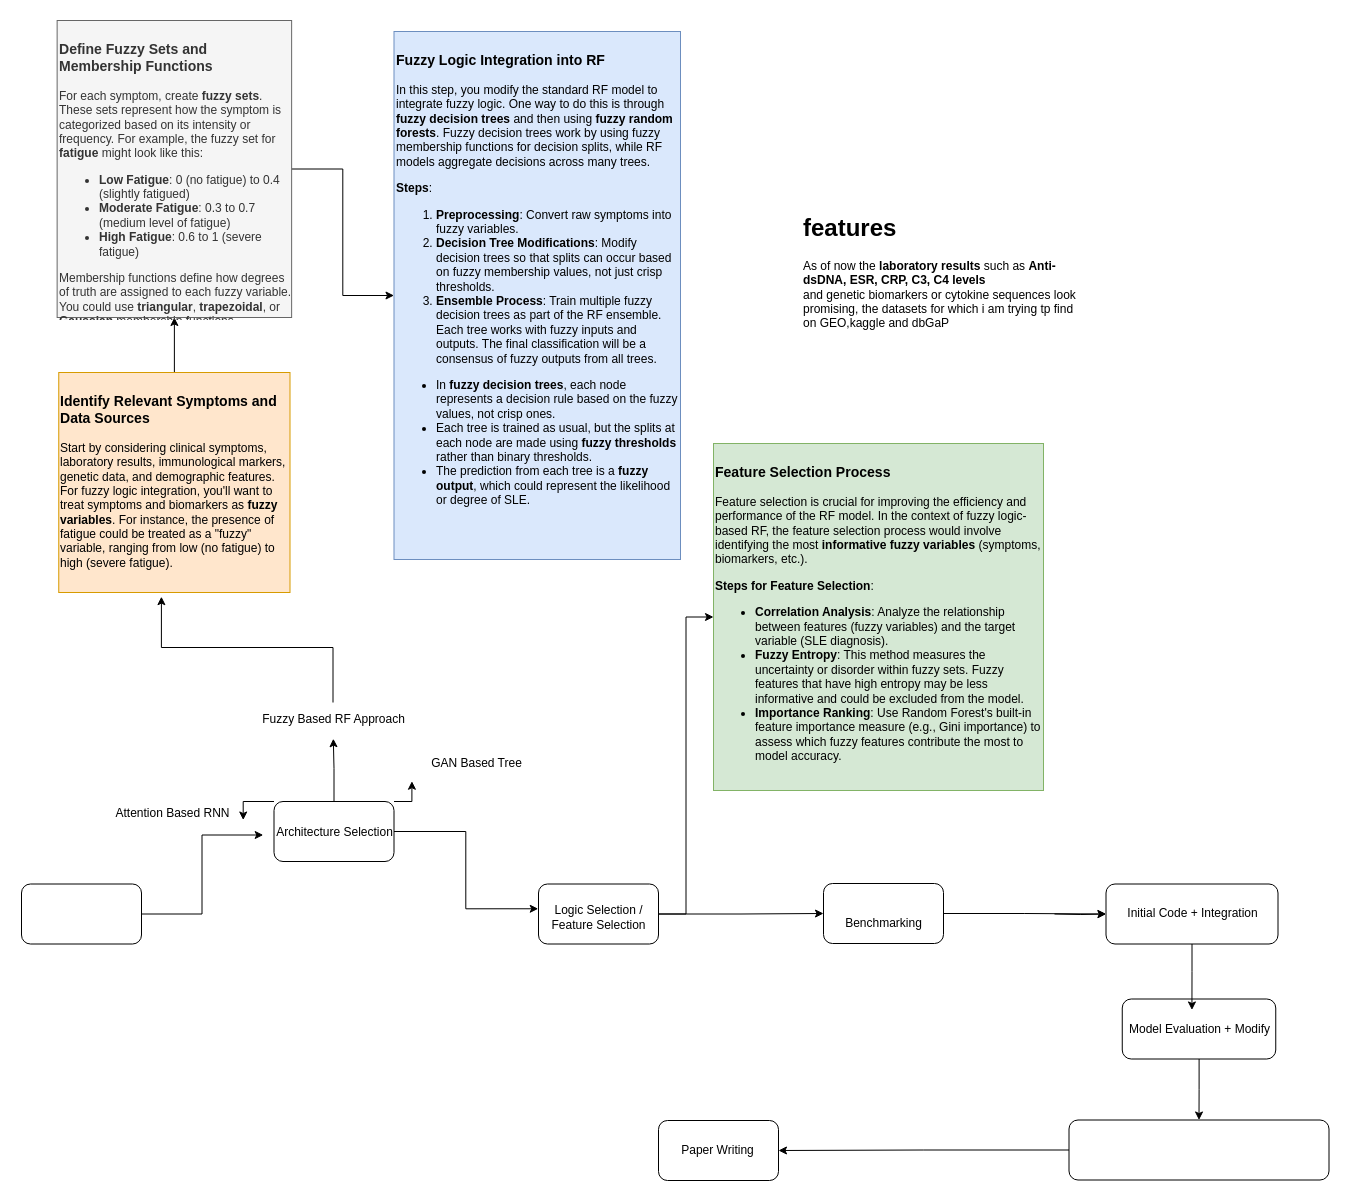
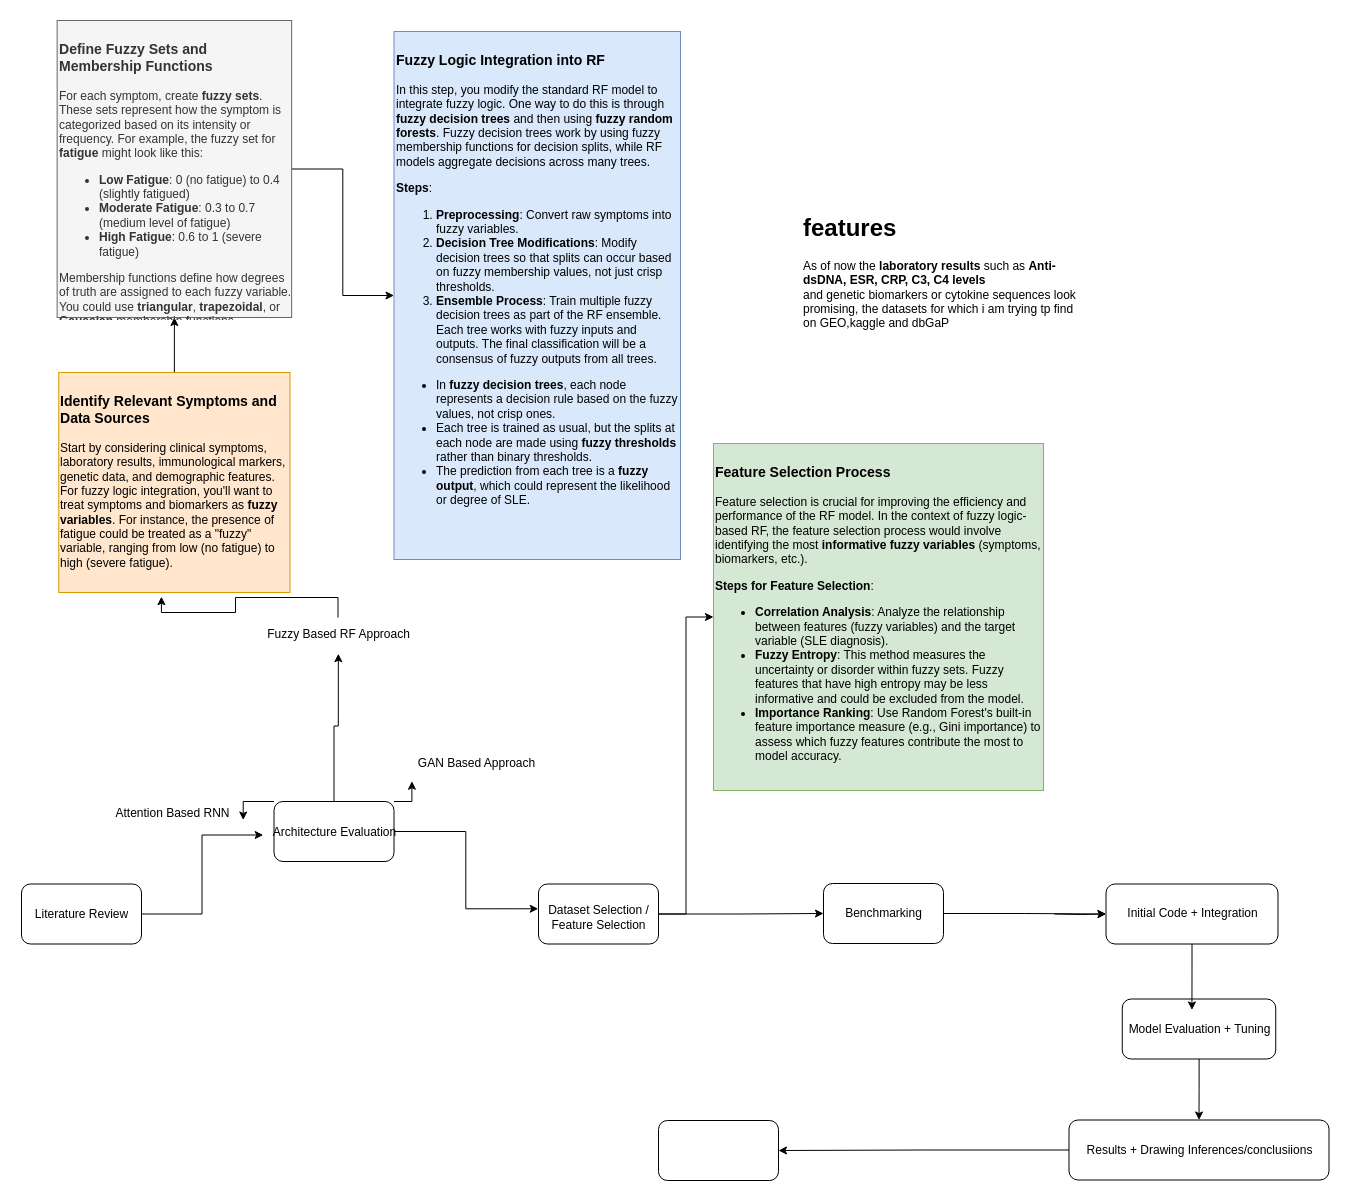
  <mxCell id="0" />
  <mxCell id="1" parent="0" />
- <mxCell id="3" value="&lt;div&gt;Architecture Selection&lt;/div&gt;&lt;div&gt;&lt;br&gt;&lt;/div&gt;" style="text;html=1;align=center;verticalAlign=middle;resizable=0;points=[];autosize=1;strokeColor=none;fillColor=none;" parent="1" vertex="1"><mxGeometry x="262" y="817" width="143" height="44" as="geometry" /></mxCell>
- <mxCell id="4" value="&lt;div&gt;Logic Selection /&lt;/div&gt;&lt;div&gt;Feature Selection&lt;br&gt;&lt;/div&gt;" style="text;html=1;align=center;verticalAlign=middle;resizable=0;points=[];autosize=1;strokeColor=none;fillColor=none;" parent="1" vertex="1"><mxGeometry x="537" y="894.5" width="121" height="44" as="geometry" /></mxCell>
- <mxCell id="5" value="Benchmarking" style="text;html=1;align=center;verticalAlign=middle;resizable=0;points=[];autosize=1;strokeColor=none;fillColor=none;" parent="1" vertex="1"><mxGeometry x="833" y="906" width="99" height="33" as="geometry" /></mxCell>
+ <mxCell id="2" value="&lt;font style=&quot;font-size: 12px;&quot;&gt;Literature Review&lt;/font&gt;" style="text;html=1;align=center;verticalAlign=middle;resizable=0;points=[];autosize=1;strokeColor=none;fillColor=none;" parent="1" vertex="1"><mxGeometry x="20" y="897" width="121" height="33" as="geometry" /></mxCell>
+ <mxCell id="3" value="&lt;div&gt;Architecture Evaluation&lt;/div&gt;&lt;div&gt;&lt;br&gt;&lt;/div&gt;" style="text;html=1;align=center;verticalAlign=middle;resizable=0;points=[];autosize=1;strokeColor=none;fillColor=none;" parent="1" vertex="1"><mxGeometry x="262" y="817" width="143" height="44" as="geometry" /></mxCell>
+ <mxCell id="4" value="&lt;div&gt;Dataset Selection /&lt;/div&gt;&lt;div&gt;Feature Selection&lt;br&gt;&lt;/div&gt;" style="text;html=1;align=center;verticalAlign=middle;resizable=0;points=[];autosize=1;strokeColor=none;fillColor=none;" parent="1" vertex="1"><mxGeometry x="537" y="894.5" width="121" height="44" as="geometry" /></mxCell>
+ <mxCell id="5" value="Benchmarking" style="text;html=1;align=center;verticalAlign=middle;resizable=0;points=[];autosize=1;strokeColor=none;fillColor=none;" parent="1" vertex="1"><mxGeometry x="833" y="896" width="99" height="33" as="geometry" /></mxCell>
  <mxCell id="6" value="Initial Code + Integration" style="text;html=1;align=center;verticalAlign=middle;resizable=0;points=[];autosize=1;strokeColor=none;fillColor=none;" parent="1" vertex="1"><mxGeometry x="1098" y="896.5" width="187" height="33" as="geometry" /></mxCell>
- <mxCell id="7" value="Model Evaluation + Modify" style="text;html=1;align=center;verticalAlign=middle;resizable=0;points=[];autosize=1;strokeColor=none;fillColor=none;" parent="1" vertex="1"><mxGeometry x="1116" y="1012" width="165" height="33" as="geometry" /></mxCell>
- <mxCell id="9" value="Paper Writing" style="text;html=1;align=center;verticalAlign=middle;resizable=0;points=[];autosize=1;strokeColor=none;fillColor=none;" parent="1" vertex="1"><mxGeometry x="667" y="1133.5" width="99" height="33" as="geometry" /></mxCell>
+ <mxCell id="7" value="Model Evaluation + Tuning" style="text;html=1;align=center;verticalAlign=middle;resizable=0;points=[];autosize=1;strokeColor=none;fillColor=none;" parent="1" vertex="1"><mxGeometry x="1116" y="1012" width="165" height="33" as="geometry" /></mxCell>
+ <mxCell id="8" value="Results + Drawing Inferences/conclusiions" style="text;html=1;align=center;verticalAlign=middle;resizable=0;points=[];autosize=1;strokeColor=none;fillColor=none;" parent="1" vertex="1"><mxGeometry x="1072" y="1133" width="253" height="33" as="geometry" /></mxCell>
  <mxCell id="10" value="" style="rounded=1;whiteSpace=wrap;html=1;fillColor=none;" parent="1" vertex="1"><mxGeometry x="21" y="883.5" width="120" height="60" as="geometry" /></mxCell>
  <mxCell id="11" value="" style="rounded=1;whiteSpace=wrap;html=1;fillColor=none;" parent="1" vertex="1"><mxGeometry x="273.5" y="801" width="120" height="60" as="geometry" /></mxCell>
  <mxCell id="12" style="edgeStyle=orthogonalEdgeStyle;rounded=0;orthogonalLoop=1;jettySize=auto;html=1;entryX=0;entryY=0.5;entryDx=0;entryDy=0;" edge="1" parent="1" source="14" target="38"><mxGeometry relative="1" as="geometry" /></mxCell>
  <mxCell id="13" style="edgeStyle=orthogonalEdgeStyle;rounded=0;orthogonalLoop=1;jettySize=auto;html=1;entryX=0;entryY=0.5;entryDx=0;entryDy=0;" edge="1" parent="1" source="14" target="17"><mxGeometry relative="1" as="geometry" /></mxCell>
  <mxCell id="14" value="" style="rounded=1;whiteSpace=wrap;html=1;fillColor=none;" parent="1" vertex="1"><mxGeometry x="538" y="883.5" width="120" height="60" as="geometry" /></mxCell>
  <mxCell id="15" style="edgeStyle=orthogonalEdgeStyle;rounded=0;orthogonalLoop=1;jettySize=auto;html=1;" edge="1" parent="1" target="18"><mxGeometry relative="1" as="geometry"><mxPoint x="1054" y="913.5" as="sourcePoint" /></mxGeometry></mxCell>
  <mxCell id="16" style="edgeStyle=orthogonalEdgeStyle;rounded=0;orthogonalLoop=1;jettySize=auto;html=1;entryX=0;entryY=0.5;entryDx=0;entryDy=0;" edge="1" parent="1" source="17" target="18"><mxGeometry relative="1" as="geometry" /></mxCell>
  <mxCell id="17" value="" style="rounded=1;whiteSpace=wrap;html=1;fillColor=none;" parent="1" vertex="1"><mxGeometry x="823" y="883" width="120" height="60" as="geometry" /></mxCell>
  <mxCell id="18" value="" style="rounded=1;whiteSpace=wrap;html=1;fillColor=none;" parent="1" vertex="1"><mxGeometry x="1105.5" y="883.5" width="172" height="60" as="geometry" /></mxCell>
  <mxCell id="19" style="edgeStyle=orthogonalEdgeStyle;rounded=0;orthogonalLoop=1;jettySize=auto;html=1;entryX=0.5;entryY=0;entryDx=0;entryDy=0;" edge="1" parent="1" source="20" target="22"><mxGeometry relative="1" as="geometry" /></mxCell>
  <mxCell id="20" value="" style="rounded=1;whiteSpace=wrap;html=1;fillColor=none;" parent="1" vertex="1"><mxGeometry x="1121.75" y="998.5" width="153.5" height="60" as="geometry" /></mxCell>
  <mxCell id="21" style="edgeStyle=orthogonalEdgeStyle;rounded=0;orthogonalLoop=1;jettySize=auto;html=1;" edge="1" parent="1" source="22" target="23"><mxGeometry relative="1" as="geometry" /></mxCell>
  <mxCell id="22" value="" style="rounded=1;whiteSpace=wrap;html=1;fillColor=none;" parent="1" vertex="1"><mxGeometry x="1068.5" y="1119.5" width="260" height="60" as="geometry" /></mxCell>
  <mxCell id="23" value="" style="rounded=1;whiteSpace=wrap;html=1;fillColor=none;" parent="1" vertex="1"><mxGeometry x="658" y="1120" width="120" height="60" as="geometry" /></mxCell>
- <mxCell id="24" value="Fuzzy Based RF Approach" style="text;html=1;align=center;verticalAlign=middle;resizable=0;points=[];autosize=1;strokeColor=none;fillColor=none;" parent="1" vertex="1"><mxGeometry x="250" y="702" width="165" height="33" as="geometry" /></mxCell>
+ <mxCell id="24" value="Fuzzy Based RF Approach" style="text;html=1;align=center;verticalAlign=middle;resizable=0;points=[];autosize=1;strokeColor=none;fillColor=none;" parent="1" vertex="1"><mxGeometry x="255" y="617" width="165" height="33" as="geometry" /></mxCell>
  <mxCell id="25" value="Attention Based RNN" style="text;html=1;align=center;verticalAlign=middle;resizable=0;points=[];autosize=1;strokeColor=none;fillColor=none;" parent="1" vertex="1"><mxGeometry x="100" y="796" width="143" height="33" as="geometry" /></mxCell>
- <mxCell id="26" value="GAN Based Tree" style="text;html=1;align=center;verticalAlign=middle;resizable=0;points=[];autosize=1;strokeColor=none;fillColor=none;" parent="1" vertex="1"><mxGeometry x="404" y="746" width="143" height="33" as="geometry" /></mxCell>
+ <mxCell id="26" value="GAN Based Approach" style="text;html=1;align=center;verticalAlign=middle;resizable=0;points=[];autosize=1;strokeColor=none;fillColor=none;" parent="1" vertex="1"><mxGeometry x="404" y="746" width="143" height="33" as="geometry" /></mxCell>
  <mxCell id="27" style="edgeStyle=orthogonalEdgeStyle;rounded=0;orthogonalLoop=1;jettySize=auto;html=1;exitX=0.5;exitY=0;exitDx=0;exitDy=0;entryX=0.5;entryY=1;entryDx=0;entryDy=0;" parent="1" source="28" target="30" edge="1"><mxGeometry relative="1" as="geometry" /></mxCell>
  <mxCell id="28" value="&lt;h3&gt;&lt;strong&gt;Identify Relevant Symptoms and Data Sources&lt;/strong&gt;&lt;/h3&gt;&lt;p&gt;Start by considering clinical symptoms, laboratory results, immunological markers, genetic data, and demographic features. For fuzzy logic integration, you'll want to treat symptoms and biomarkers as &lt;strong&gt;fuzzy variables&lt;/strong&gt;. For instance, the presence of fatigue could be treated as a &quot;fuzzy&quot; variable, ranging from low (no fatigue) to high (severe fatigue).&lt;/p&gt;" style="text;html=1;whiteSpace=wrap;overflow=hidden;rounded=0;fillColor=#ffe6cc;strokeColor=#d79b00;" parent="1" vertex="1"><mxGeometry x="58.25" y="372" width="231.25" height="220" as="geometry" /></mxCell>
  <mxCell id="29" style="edgeStyle=orthogonalEdgeStyle;rounded=0;orthogonalLoop=1;jettySize=auto;html=1;entryX=0;entryY=0.5;entryDx=0;entryDy=0;" parent="1" source="30" target="31" edge="1"><mxGeometry relative="1" as="geometry" /></mxCell>
  <mxCell id="30" value="&lt;h3&gt;&lt;strong&gt;Define Fuzzy Sets and Membership Functions&lt;/strong&gt;&lt;/h3&gt;&lt;p&gt;&lt;/p&gt;&lt;p&gt;For each symptom, create &lt;strong&gt;fuzzy sets&lt;/strong&gt;. These sets represent how the symptom is categorized based on its intensity or frequency. For example, the fuzzy set for &lt;strong&gt;fatigue&lt;/strong&gt; might look like this:&lt;/p&gt;&lt;ul&gt;&lt;li&gt;&lt;strong&gt;Low Fatigue&lt;/strong&gt;: 0 (no fatigue) to 0.4 (slightly fatigued)&lt;/li&gt;&lt;li&gt;&lt;strong&gt;Moderate Fatigue&lt;/strong&gt;: 0.3 to 0.7 (medium level of fatigue)&lt;/li&gt;&lt;li&gt;&lt;strong&gt;High Fatigue&lt;/strong&gt;: 0.6 to 1 (severe fatigue)&lt;/li&gt;&lt;/ul&gt;&lt;p&gt;Membership functions define how degrees of truth are assigned to each fuzzy variable. You could use &lt;strong&gt;triangular&lt;/strong&gt;, &lt;strong&gt;trapezoidal&lt;/strong&gt;, or &lt;strong&gt;Gaussian&lt;/strong&gt; membership functions, depending on the data distribution.&lt;/p&gt;" style="text;html=1;whiteSpace=wrap;overflow=hidden;rounded=0;fillColor=#f5f5f5;fontColor=#333333;strokeColor=#666666;" parent="1" vertex="1"><mxGeometry x="56.63" y="20" width="234.5" height="297" as="geometry" /></mxCell>
  <mxCell id="31" value="&lt;h3&gt; &lt;strong&gt;Fuzzy Logic Integration into RF&lt;/strong&gt;&lt;/h3&gt;&lt;p&gt;In this step, you modify the standard RF model to integrate fuzzy logic. One way to do this is through &lt;strong&gt;fuzzy decision trees&lt;/strong&gt; and then using &lt;strong&gt;fuzzy random forests&lt;/strong&gt;. Fuzzy decision trees work by using fuzzy membership functions for decision splits, while RF models aggregate decisions across many trees.&lt;/p&gt;&lt;p&gt;&lt;strong&gt;Steps&lt;/strong&gt;:&lt;/p&gt;&lt;ol&gt;&lt;li&gt;&lt;strong&gt;Preprocessing&lt;/strong&gt;: Convert raw symptoms into fuzzy variables.&lt;/li&gt;&lt;li&gt;&lt;strong&gt;Decision Tree Modifications&lt;/strong&gt;: Modify decision trees so that splits can occur based on fuzzy membership values, not just crisp thresholds.&lt;/li&gt;&lt;li&gt;&lt;strong&gt;Ensemble Process&lt;/strong&gt;: Train multiple fuzzy decision trees as part of the RF ensemble. Each tree works with fuzzy inputs and outputs. The final classification will be a consensus of fuzzy outputs from all trees.&lt;/li&gt;&lt;/ol&gt;&lt;ul&gt;&lt;li&gt;In &lt;strong&gt;fuzzy decision trees&lt;/strong&gt;, each node represents a decision rule based on the fuzzy values, not crisp ones.&lt;/li&gt;&lt;li&gt;Each tree is trained as usual, but the splits at each node are made using &lt;strong&gt;fuzzy thresholds&lt;/strong&gt; rather than binary thresholds.&lt;/li&gt;&lt;li&gt;The prediction from each tree is a &lt;strong&gt;fuzzy output&lt;/strong&gt;, which could represent the likelihood or degree of SLE.&lt;/li&gt;&lt;/ul&gt;" style="text;html=1;whiteSpace=wrap;overflow=hidden;rounded=0;fillColor=#dae8fc;strokeColor=#6c8ebf;" parent="1" vertex="1"><mxGeometry x="393.5" y="31" width="286.5" height="528" as="geometry" /></mxCell>
  <mxCell id="32" style="edgeStyle=orthogonalEdgeStyle;rounded=0;orthogonalLoop=1;jettySize=auto;html=1;exitX=1;exitY=0.5;exitDx=0;exitDy=0;entryX=0.005;entryY=0.398;entryDx=0;entryDy=0;entryPerimeter=0;" parent="1" source="10" target="3" edge="1"><mxGeometry relative="1" as="geometry" /></mxCell>
  <mxCell id="33" style="edgeStyle=orthogonalEdgeStyle;rounded=0;orthogonalLoop=1;jettySize=auto;html=1;exitX=0;exitY=0;exitDx=0;exitDy=0;entryX=0.998;entryY=0.712;entryDx=0;entryDy=0;entryPerimeter=0;" parent="1" source="11" target="25" edge="1"><mxGeometry relative="1" as="geometry" /></mxCell>
  <mxCell id="34" style="edgeStyle=orthogonalEdgeStyle;rounded=0;orthogonalLoop=1;jettySize=auto;html=1;exitX=0.5;exitY=0;exitDx=0;exitDy=0;entryX=0.502;entryY=1.098;entryDx=0;entryDy=0;entryPerimeter=0;" parent="1" source="11" target="24" edge="1"><mxGeometry relative="1" as="geometry" /></mxCell>
  <mxCell id="35" style="edgeStyle=orthogonalEdgeStyle;rounded=0;orthogonalLoop=1;jettySize=auto;html=1;exitX=1;exitY=0;exitDx=0;exitDy=0;entryX=0.052;entryY=1.053;entryDx=0;entryDy=0;entryPerimeter=0;" parent="1" source="11" target="26" edge="1"><mxGeometry relative="1" as="geometry" /></mxCell>
  <mxCell id="36" style="edgeStyle=orthogonalEdgeStyle;rounded=0;orthogonalLoop=1;jettySize=auto;html=1;entryX=0.444;entryY=1.019;entryDx=0;entryDy=0;entryPerimeter=0;" parent="1" source="24" target="28" edge="1"><mxGeometry relative="1" as="geometry" /></mxCell>
  <mxCell id="37" style="edgeStyle=orthogonalEdgeStyle;rounded=0;orthogonalLoop=1;jettySize=auto;html=1;entryX=0.006;entryY=0.313;entryDx=0;entryDy=0;entryPerimeter=0;" parent="1" source="11" target="4" edge="1"><mxGeometry relative="1" as="geometry" /></mxCell>
  <mxCell id="38" value="&lt;h3&gt;&lt;strong&gt;Feature Selection Process&lt;/strong&gt;&lt;/h3&gt;&lt;p&gt;Feature selection is crucial for improving the efficiency and performance of the RF model. In the context of fuzzy logic-based RF, the feature selection process would involve identifying the most &lt;strong&gt;informative fuzzy variables&lt;/strong&gt; (symptoms, biomarkers, etc.).&lt;/p&gt;&lt;p&gt;&lt;strong&gt;Steps for Feature Selection&lt;/strong&gt;:&lt;/p&gt;&lt;ul&gt;&lt;li&gt;&lt;strong&gt;Correlation Analysis&lt;/strong&gt;: Analyze the relationship between features (fuzzy variables) and the target variable (SLE diagnosis). &lt;br&gt;&lt;/li&gt;&lt;li&gt;&lt;strong&gt;Fuzzy Entropy&lt;/strong&gt;: This method measures the uncertainty or disorder within fuzzy sets. Fuzzy features that have high entropy may be less informative and could be excluded from the model.&lt;/li&gt;&lt;li&gt;&lt;strong&gt;Importance Ranking&lt;/strong&gt;: Use Random Forest's built-in feature importance measure (e.g., Gini importance) to assess which fuzzy features contribute the most to model accuracy.&lt;/li&gt;&lt;/ul&gt;" style="text;html=1;whiteSpace=wrap;overflow=hidden;rounded=0;fillColor=#d5e8d4;strokeColor=#82b366;" vertex="1" parent="1"><mxGeometry x="713" y="443" width="330" height="347" as="geometry" /></mxCell>
  <mxCell id="39" style="edgeStyle=orthogonalEdgeStyle;rounded=0;orthogonalLoop=1;jettySize=auto;html=1;entryX=0.454;entryY=0.183;entryDx=0;entryDy=0;entryPerimeter=0;" edge="1" parent="1" source="18" target="20"><mxGeometry relative="1" as="geometry" /></mxCell>
  <mxCell id="40" value="&lt;h1 style=&quot;margin-top: 0px;&quot;&gt;features&lt;/h1&gt;&lt;p&gt;As of now the &lt;strong&gt;laboratory results&lt;/strong&gt; such as &lt;strong&gt;Anti-dsDNA, ESR, CRP, C3, C4 levels&lt;br&gt;&lt;/strong&gt;and genetic biomarkers or cytokine sequences look promising, the datasets for which i am trying tp find on GEO,kaggle and dbGaP &lt;/p&gt;" style="text;html=1;whiteSpace=wrap;overflow=hidden;rounded=0;" vertex="1" parent="1"><mxGeometry x="801" y="207" width="286" height="220" as="geometry" /></mxCell>
